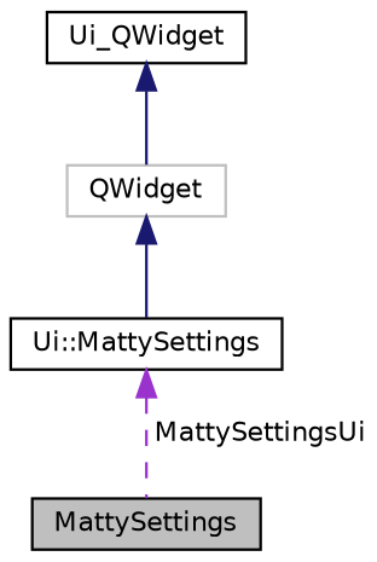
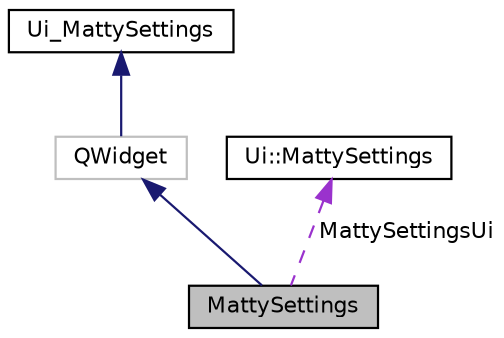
  digraph {
    node [color=black fillcolor=white fontname=Helvetica fontsize=10 shape=record style=filled]
    edge [color=midnightblue dir=back fontname=Helvetica fontsize=10 labelfontname=Helvetica labelfontsize=10 style=solid]
    n1 [fillcolor=grey75 fontcolor=black height=0.2 label=MattySettings width=0.4]
    n2 [color=grey75 height=0.2 label=QWidget width=0.4]
    n3 [height=0.2 label="Ui::MattySettings" width=0.4]
-   n4 [height=0.2 label=Ui_QWidget width=0.4]
-   n2 -> n3
+   n4 [height=0.2 label=Ui_MattySettings width=0.4]
+   n2 -> n1
    n3 -> n1 [color=darkorchid3 label=" MattySettingsUi" style=dashed]
    n4 -> n2
  }
